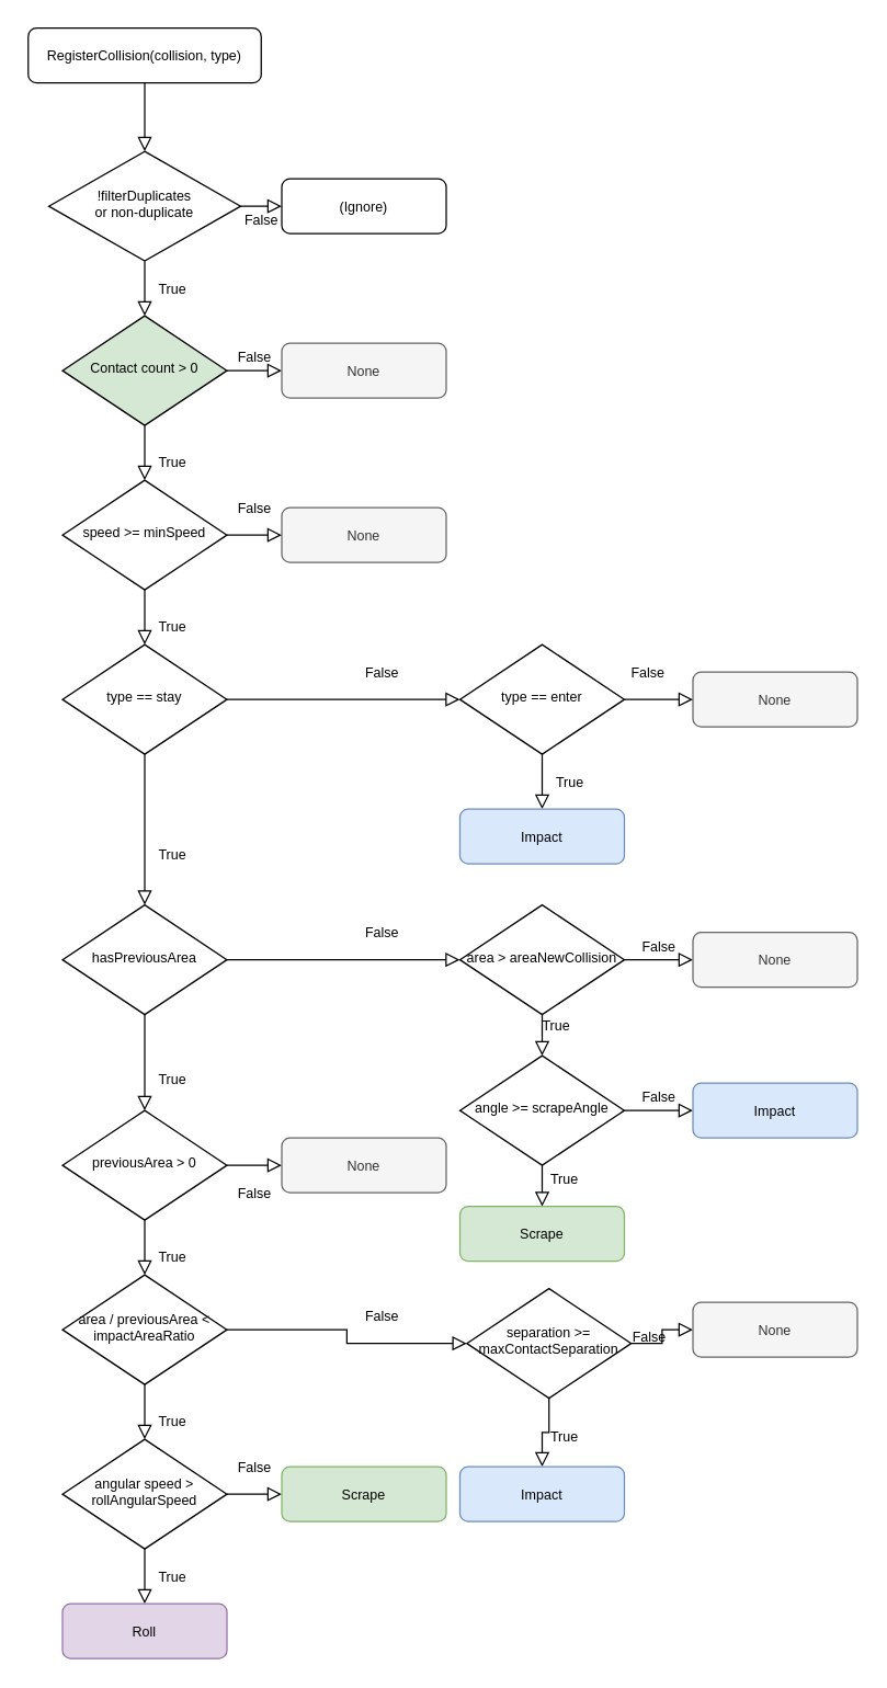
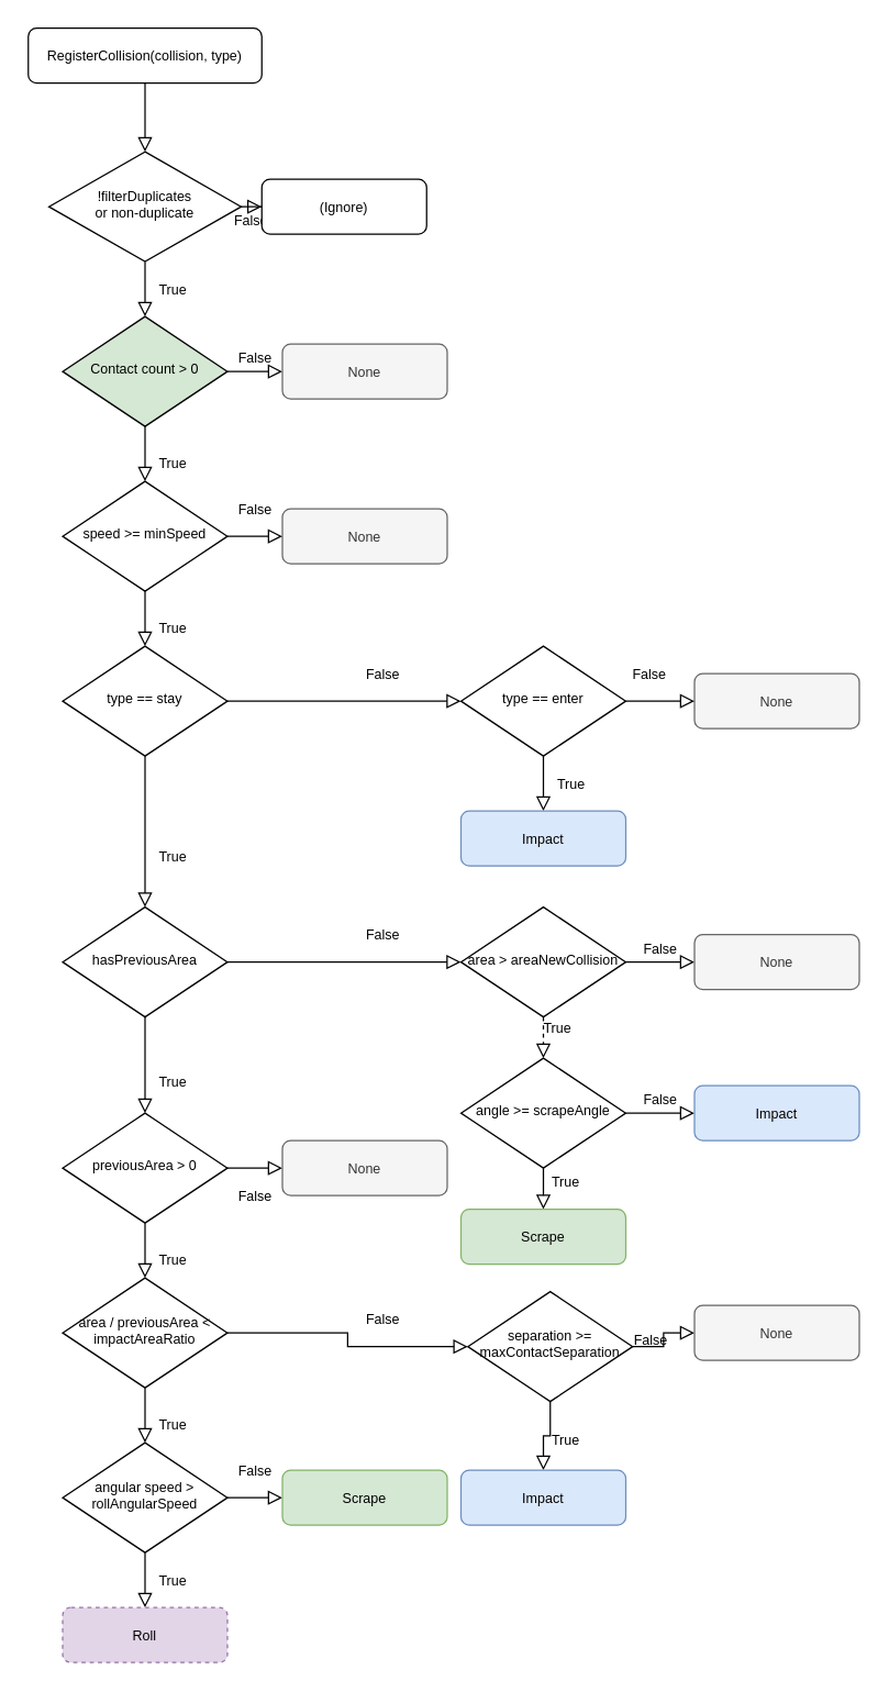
  <mxCell id="0" />
  <mxCell id="1" parent="0" />
  <mxCell id="2" value="" style="rounded=0;html=1;jettySize=auto;orthogonalLoop=1;fontSize=10;endArrow=block;endFill=0;endSize=8;strokeWidth=1;shadow=0;labelBackgroundColor=none;edgeStyle=orthogonalEdgeStyle;" parent="1" source="3" target="6" edge="1"><mxGeometry relative="1" as="geometry" /></mxCell>
  <mxCell id="3" value="RegisterCollision(collision, type)" style="rounded=1;whiteSpace=wrap;html=1;fontSize=10;glass=0;strokeWidth=1;shadow=0;" parent="1" vertex="1"><mxGeometry x="20" y="20" width="170" height="40" as="geometry" /></mxCell>
  <mxCell id="4" value="True" style="rounded=0;html=1;jettySize=auto;orthogonalLoop=1;fontSize=10;endArrow=block;endFill=0;endSize=8;strokeWidth=1;shadow=0;labelBackgroundColor=none;edgeStyle=orthogonalEdgeStyle;" parent="1" source="6" target="10" edge="1"><mxGeometry y="20" relative="1" as="geometry"><mxPoint as="offset" /></mxGeometry></mxCell>
  <mxCell id="5" value="False" style="edgeStyle=orthogonalEdgeStyle;rounded=0;html=1;jettySize=auto;orthogonalLoop=1;fontSize=10;endArrow=block;endFill=0;endSize=8;strokeWidth=1;shadow=0;labelBackgroundColor=none;" parent="1" source="6" target="7" edge="1"><mxGeometry y="10" relative="1" as="geometry"><mxPoint as="offset" /></mxGeometry></mxCell>
  <mxCell id="6" value="!filterDuplicates&lt;br&gt;&lt;div&gt;or non-duplicate&lt;/div&gt;" style="rhombus;whiteSpace=wrap;html=1;shadow=0;fontFamily=Helvetica;fontSize=10;align=center;strokeWidth=1;spacing=6;spacingTop=-4;" parent="1" vertex="1"><mxGeometry x="35" y="110" width="140" height="80" as="geometry" /></mxCell>
- <mxCell id="7" value="(Ignore)" style="rounded=1;whiteSpace=wrap;html=1;fontSize=10;glass=0;strokeWidth=1;shadow=0;" parent="1" vertex="1"><mxGeometry x="205" y="130" width="120" height="40" as="geometry" /></mxCell>
+ <mxCell id="7" value="(Ignore)" style="rounded=1;whiteSpace=wrap;html=1;fontSize=10;glass=0;strokeWidth=1;shadow=0;" parent="1" vertex="1"><mxGeometry x="190" y="130" width="120" height="40" as="geometry" /></mxCell>
  <mxCell id="8" value="True" style="rounded=0;html=1;jettySize=auto;orthogonalLoop=1;fontSize=10;endArrow=block;endFill=0;endSize=8;strokeWidth=1;shadow=0;labelBackgroundColor=none;edgeStyle=orthogonalEdgeStyle;entryX=0.5;entryY=0;entryDx=0;entryDy=0;exitX=0.5;exitY=1;exitDx=0;exitDy=0;" parent="1" source="49" target="36" edge="1"><mxGeometry x="0.333" y="20" relative="1" as="geometry"><mxPoint as="offset" /><mxPoint x="105" y="470" as="targetPoint" /><mxPoint x="105" y="370" as="sourcePoint" /></mxGeometry></mxCell>
  <mxCell id="9" value="False" style="edgeStyle=orthogonalEdgeStyle;rounded=0;html=1;jettySize=auto;orthogonalLoop=1;fontSize=10;endArrow=block;endFill=0;endSize=8;strokeWidth=1;shadow=0;labelBackgroundColor=none;" parent="1" source="10" target="11" edge="1"><mxGeometry y="10" relative="1" as="geometry"><mxPoint as="offset" /></mxGeometry></mxCell>
  <mxCell id="10" value="Contact count &amp;gt; 0" style="rhombus;whiteSpace=wrap;html=1;shadow=0;fontFamily=Helvetica;fontSize=10;align=center;strokeWidth=1;spacing=6;spacingTop=-4;fillColor=#d5e8d4;" parent="1" vertex="1"><mxGeometry x="45" y="230" width="120" height="80" as="geometry" /></mxCell>
  <mxCell id="11" value="None" style="rounded=1;whiteSpace=wrap;html=1;fontSize=10;glass=0;strokeWidth=1;shadow=0;fillColor=#f5f5f5;fontColor=#333333;strokeColor=#666666;" parent="1" vertex="1"><mxGeometry x="205" y="250" width="120" height="40" as="geometry" /></mxCell>
  <mxCell id="12" value="True" style="rounded=0;html=1;jettySize=auto;orthogonalLoop=1;fontSize=10;endArrow=block;endFill=0;endSize=8;strokeWidth=1;shadow=0;labelBackgroundColor=none;edgeStyle=orthogonalEdgeStyle;exitX=0.5;exitY=1;exitDx=0;exitDy=0;entryX=0.5;entryY=0;entryDx=0;entryDy=0;" parent="1" source="36" target="13" edge="1"><mxGeometry x="0.333" y="20" relative="1" as="geometry"><mxPoint as="offset" /><mxPoint x="105" y="580" as="sourcePoint" /><mxPoint x="105" y="610" as="targetPoint" /></mxGeometry></mxCell>
  <mxCell id="13" value="hasPreviousArea" style="rhombus;whiteSpace=wrap;html=1;shadow=0;fontFamily=Helvetica;fontSize=10;align=center;strokeWidth=1;spacing=6;spacingTop=-4;" parent="1" vertex="1"><mxGeometry x="45" y="660" width="120" height="80" as="geometry" /></mxCell>
  <mxCell id="14" value="False" style="rounded=0;html=1;jettySize=auto;orthogonalLoop=1;fontSize=10;endArrow=block;endFill=0;endSize=8;strokeWidth=1;shadow=0;labelBackgroundColor=none;edgeStyle=orthogonalEdgeStyle;exitX=1;exitY=0.5;exitDx=0;exitDy=0;entryX=0;entryY=0.5;entryDx=0;entryDy=0;" parent="1" source="13" target="15" edge="1"><mxGeometry x="0.333" y="20" relative="1" as="geometry"><mxPoint as="offset" /><mxPoint x="105" y="750" as="sourcePoint" /><mxPoint x="105" y="780" as="targetPoint" /></mxGeometry></mxCell>
  <mxCell id="15" value="area &amp;gt; areaNewCollision" style="rhombus;whiteSpace=wrap;html=1;shadow=0;fontFamily=Helvetica;fontSize=10;align=center;strokeWidth=1;spacing=6;spacingTop=-4;" parent="1" vertex="1"><mxGeometry x="335" y="660" width="120" height="80" as="geometry" /></mxCell>
- <mxCell id="16" value="True" style="edgeStyle=orthogonalEdgeStyle;rounded=0;html=1;jettySize=auto;orthogonalLoop=1;fontSize=10;endArrow=block;endFill=0;endSize=8;strokeWidth=1;shadow=0;labelBackgroundColor=none;exitX=0.5;exitY=1;exitDx=0;exitDy=0;entryX=0.5;entryY=0;entryDx=0;entryDy=0;" parent="1" source="15" target="17" edge="1"><mxGeometry x="-0.5" y="10" relative="1" as="geometry"><mxPoint as="offset" /><mxPoint x="175" y="820" as="sourcePoint" /><mxPoint x="215" y="820" as="targetPoint" /></mxGeometry></mxCell>
+ <mxCell id="16" value="True" style="edgeStyle=orthogonalEdgeStyle;rounded=0;html=1;jettySize=auto;orthogonalLoop=1;fontSize=10;endArrow=block;endFill=0;endSize=8;strokeWidth=1;shadow=0;labelBackgroundColor=none;exitX=0.5;exitY=1;exitDx=0;exitDy=0;entryX=0.5;entryY=0;entryDx=0;entryDy=0;dashed=1;" parent="1" source="15" target="17" edge="1"><mxGeometry x="-0.5" y="10" relative="1" as="geometry"><mxPoint as="offset" /><mxPoint x="175" y="820" as="sourcePoint" /><mxPoint x="215" y="820" as="targetPoint" /></mxGeometry></mxCell>
  <mxCell id="17" value="angle &amp;gt;= scrapeAngle" style="rhombus;whiteSpace=wrap;html=1;shadow=0;fontFamily=Helvetica;fontSize=10;align=center;strokeWidth=1;spacing=6;spacingTop=-4;" parent="1" vertex="1"><mxGeometry x="335" y="770" width="120" height="80" as="geometry" /></mxCell>
  <mxCell id="18" value="False" style="edgeStyle=orthogonalEdgeStyle;rounded=0;html=1;jettySize=auto;orthogonalLoop=1;fontSize=10;endArrow=block;endFill=0;endSize=8;strokeWidth=1;shadow=0;labelBackgroundColor=none;exitX=1;exitY=0.5;exitDx=0;exitDy=0;" parent="1" source="17" target="19" edge="1"><mxGeometry y="10" relative="1" as="geometry"><mxPoint as="offset" /><mxPoint x="335" y="820" as="sourcePoint" /></mxGeometry></mxCell>
  <mxCell id="19" value="Impact" style="rounded=1;whiteSpace=wrap;html=1;fontSize=10;glass=0;strokeWidth=1;shadow=0;fillColor=#dae8fc;strokeColor=#6c8ebf;" parent="1" vertex="1"><mxGeometry x="505" y="790" width="120" height="40" as="geometry" /></mxCell>
  <mxCell id="20" value="True" style="edgeStyle=orthogonalEdgeStyle;rounded=0;html=1;jettySize=auto;orthogonalLoop=1;fontSize=10;endArrow=block;endFill=0;endSize=8;strokeWidth=1;shadow=0;labelBackgroundColor=none;exitX=0.5;exitY=1;exitDx=0;exitDy=0;" parent="1" source="17" target="21" edge="1"><mxGeometry x="0.201" y="16" relative="1" as="geometry"><mxPoint as="offset" /><mxPoint x="175" y="910" as="sourcePoint" /></mxGeometry></mxCell>
  <mxCell id="21" value="Scrape" style="rounded=1;whiteSpace=wrap;html=1;fontSize=10;glass=0;strokeWidth=1;shadow=0;fillColor=#d5e8d4;strokeColor=#82b366;" parent="1" vertex="1"><mxGeometry x="335" y="880" width="120" height="40" as="geometry" /></mxCell>
  <mxCell id="22" value="False" style="edgeStyle=orthogonalEdgeStyle;rounded=0;html=1;jettySize=auto;orthogonalLoop=1;fontSize=10;endArrow=block;endFill=0;endSize=8;strokeWidth=1;shadow=0;labelBackgroundColor=none;exitX=1;exitY=0.5;exitDx=0;exitDy=0;" parent="1" source="15" target="23" edge="1"><mxGeometry y="10" relative="1" as="geometry"><mxPoint as="offset" /><mxPoint x="315" y="630" as="sourcePoint" /></mxGeometry></mxCell>
  <mxCell id="23" value="None" style="rounded=1;whiteSpace=wrap;html=1;fontSize=10;glass=0;strokeWidth=1;shadow=0;fillColor=#f5f5f5;fontColor=#333333;strokeColor=#666666;" parent="1" vertex="1"><mxGeometry x="505" y="680" width="120" height="40" as="geometry" /></mxCell>
  <mxCell id="24" value="True" style="rounded=0;html=1;jettySize=auto;orthogonalLoop=1;fontSize=10;endArrow=block;endFill=0;endSize=8;strokeWidth=1;shadow=0;labelBackgroundColor=none;edgeStyle=orthogonalEdgeStyle;exitX=0.5;exitY=1;exitDx=0;exitDy=0;entryX=0.5;entryY=0;entryDx=0;entryDy=0;" parent="1" source="13" target="25" edge="1"><mxGeometry x="0.333" y="20" relative="1" as="geometry"><mxPoint as="offset" /><mxPoint x="105" y="750" as="sourcePoint" /><mxPoint x="105" y="780" as="targetPoint" /></mxGeometry></mxCell>
  <mxCell id="25" value="previousArea &amp;gt; 0" style="rhombus;whiteSpace=wrap;html=1;shadow=0;fontFamily=Helvetica;fontSize=10;align=center;strokeWidth=1;spacing=6;spacingTop=-4;" parent="1" vertex="1"><mxGeometry x="45" y="810" width="120" height="80" as="geometry" /></mxCell>
  <mxCell id="26" value="False" style="edgeStyle=orthogonalEdgeStyle;rounded=0;html=1;jettySize=auto;orthogonalLoop=1;fontSize=10;endArrow=block;endFill=0;endSize=8;strokeWidth=1;shadow=0;labelBackgroundColor=none;exitX=1;exitY=0.5;exitDx=0;exitDy=0;" parent="1" source="25" target="27" edge="1"><mxGeometry y="-20" relative="1" as="geometry"><mxPoint as="offset" /><mxPoint x="175" y="810" as="sourcePoint" /></mxGeometry></mxCell>
  <mxCell id="27" value="None" style="rounded=1;whiteSpace=wrap;html=1;fontSize=10;glass=0;strokeWidth=1;shadow=0;fillColor=#f5f5f5;fontColor=#333333;strokeColor=#666666;" parent="1" vertex="1"><mxGeometry x="205" y="830" width="120" height="40" as="geometry" /></mxCell>
  <mxCell id="28" value="True" style="rounded=0;html=1;jettySize=auto;orthogonalLoop=1;fontSize=10;endArrow=block;endFill=0;endSize=8;strokeWidth=1;shadow=0;labelBackgroundColor=none;edgeStyle=orthogonalEdgeStyle;exitX=0.5;exitY=1;exitDx=0;exitDy=0;entryX=0.5;entryY=0;entryDx=0;entryDy=0;" parent="1" source="25" target="29" edge="1"><mxGeometry x="0.333" y="20" relative="1" as="geometry"><mxPoint as="offset" /><mxPoint x="105" y="910" as="sourcePoint" /><mxPoint x="105" y="940" as="targetPoint" /></mxGeometry></mxCell>
  <mxCell id="29" value="area / previousArea &amp;lt; impactAreaRatio" style="rhombus;whiteSpace=wrap;html=1;shadow=0;fontFamily=Helvetica;fontSize=10;align=center;strokeWidth=1;spacing=6;spacingTop=-4;" parent="1" vertex="1"><mxGeometry x="45" y="930" width="120" height="80" as="geometry" /></mxCell>
  <mxCell id="30" value="True" style="rounded=0;html=1;jettySize=auto;orthogonalLoop=1;fontSize=10;endArrow=block;endFill=0;endSize=8;strokeWidth=1;shadow=0;labelBackgroundColor=none;edgeStyle=orthogonalEdgeStyle;entryX=0.5;entryY=0;entryDx=0;entryDy=0;exitX=0.5;exitY=1;exitDx=0;exitDy=0;" parent="1" source="29" target="31" edge="1"><mxGeometry x="0.333" y="20" relative="1" as="geometry"><mxPoint as="offset" /><mxPoint x="175" y="970" as="sourcePoint" /><mxPoint x="105" y="1050" as="targetPoint" /></mxGeometry></mxCell>
  <mxCell id="31" value="angular speed &amp;gt; rollAngularSpeed" style="rhombus;whiteSpace=wrap;html=1;shadow=0;fontFamily=Helvetica;fontSize=10;align=center;strokeWidth=1;spacing=6;spacingTop=-4;" parent="1" vertex="1"><mxGeometry x="45" y="1050" width="120" height="80" as="geometry" /></mxCell>
  <mxCell id="32" value="True" style="edgeStyle=orthogonalEdgeStyle;rounded=0;html=1;jettySize=auto;orthogonalLoop=1;fontSize=10;endArrow=block;endFill=0;endSize=8;strokeWidth=1;shadow=0;labelBackgroundColor=none;exitX=0.5;exitY=1;exitDx=0;exitDy=0;" parent="1" source="31" target="33" edge="1"><mxGeometry y="20" relative="1" as="geometry"><mxPoint as="offset" /><mxPoint x="335" y="970" as="sourcePoint" /></mxGeometry></mxCell>
- <mxCell id="33" value="Roll" style="rounded=1;whiteSpace=wrap;html=1;fontSize=10;glass=0;strokeWidth=1;shadow=0;fillColor=#e1d5e7;strokeColor=#9673a6;" parent="1" vertex="1"><mxGeometry x="45" y="1170" width="120" height="40" as="geometry" /></mxCell>
+ <mxCell id="33" value="Roll" style="rounded=1;whiteSpace=wrap;html=1;fontSize=10;glass=0;strokeWidth=1;shadow=0;fillColor=#e1d5e7;strokeColor=#9673a6;dashed=1;" parent="1" vertex="1"><mxGeometry x="45" y="1170" width="120" height="40" as="geometry" /></mxCell>
  <mxCell id="34" value="False" style="edgeStyle=orthogonalEdgeStyle;rounded=0;html=1;jettySize=auto;orthogonalLoop=1;fontSize=10;endArrow=block;endFill=0;endSize=8;strokeWidth=1;shadow=0;labelBackgroundColor=none;exitX=1;exitY=0.5;exitDx=0;exitDy=0;" parent="1" source="31" target="35" edge="1"><mxGeometry y="20" relative="1" as="geometry"><mxPoint as="offset" /><mxPoint x="335" y="1140" as="sourcePoint" /></mxGeometry></mxCell>
  <mxCell id="35" value="Scrape" style="rounded=1;whiteSpace=wrap;html=1;fontSize=10;glass=0;strokeWidth=1;shadow=0;fillColor=#d5e8d4;strokeColor=#82b366;" parent="1" vertex="1"><mxGeometry x="205" y="1070" width="120" height="40" as="geometry" /></mxCell>
  <mxCell id="36" value="type == stay" style="rhombus;whiteSpace=wrap;html=1;shadow=0;fontFamily=Helvetica;fontSize=10;align=center;strokeWidth=1;spacing=6;spacingTop=-4;" parent="1" vertex="1"><mxGeometry x="45" y="470" width="120" height="80" as="geometry" /></mxCell>
  <mxCell id="37" value="None" style="rounded=1;whiteSpace=wrap;html=1;fontSize=10;glass=0;strokeWidth=1;shadow=0;fillColor=#f5f5f5;fontColor=#333333;strokeColor=#666666;" parent="1" vertex="1"><mxGeometry x="505" y="490" width="120" height="40" as="geometry" /></mxCell>
  <mxCell id="38" value="False" style="rounded=0;html=1;jettySize=auto;orthogonalLoop=1;fontSize=10;endArrow=block;endFill=0;endSize=8;strokeWidth=1;shadow=0;labelBackgroundColor=none;edgeStyle=orthogonalEdgeStyle;exitX=1;exitY=0.5;exitDx=0;exitDy=0;entryX=0;entryY=0.5;entryDx=0;entryDy=0;" parent="1" source="48" target="37" edge="1"><mxGeometry x="-0.333" y="20" relative="1" as="geometry"><mxPoint as="offset" /><mxPoint x="555" y="220" as="sourcePoint" /><mxPoint x="545" y="450" as="targetPoint" /></mxGeometry></mxCell>
  <mxCell id="39" value="True" style="edgeStyle=orthogonalEdgeStyle;rounded=0;html=1;jettySize=auto;orthogonalLoop=1;fontSize=10;endArrow=block;endFill=0;endSize=8;strokeWidth=1;shadow=0;labelBackgroundColor=none;exitX=0.5;exitY=1;exitDx=0;exitDy=0;" parent="1" source="48" target="40" edge="1"><mxGeometry y="20" relative="1" as="geometry"><mxPoint as="offset" /><mxPoint x="615" y="410" as="sourcePoint" /></mxGeometry></mxCell>
  <mxCell id="40" value="Impact" style="rounded=1;whiteSpace=wrap;html=1;fontSize=10;glass=0;strokeWidth=1;shadow=0;fillColor=#dae8fc;strokeColor=#6c8ebf;" parent="1" vertex="1"><mxGeometry x="335" y="590" width="120" height="40" as="geometry" /></mxCell>
  <mxCell id="41" value="False" style="rounded=0;html=1;jettySize=auto;orthogonalLoop=1;fontSize=10;endArrow=block;endFill=0;endSize=8;strokeWidth=1;shadow=0;labelBackgroundColor=none;edgeStyle=orthogonalEdgeStyle;exitX=1;exitY=0.5;exitDx=0;exitDy=0;entryX=0;entryY=0.5;entryDx=0;entryDy=0;" parent="1" source="29" target="42" edge="1"><mxGeometry x="0.333" y="20" relative="1" as="geometry"><mxPoint as="offset" /><mxPoint x="175" y="970" as="sourcePoint" /><mxPoint x="115" y="1050" as="targetPoint" /></mxGeometry></mxCell>
  <mxCell id="42" value="separation &amp;gt;= maxContactSeparation" style="rhombus;whiteSpace=wrap;html=1;shadow=0;fontFamily=Helvetica;fontSize=10;align=center;strokeWidth=1;spacing=6;spacingTop=-4;" parent="1" vertex="1"><mxGeometry x="340" y="940" width="120" height="80" as="geometry" /></mxCell>
  <mxCell id="43" value="True" style="edgeStyle=orthogonalEdgeStyle;rounded=0;html=1;jettySize=auto;orthogonalLoop=1;fontSize=10;endArrow=block;endFill=0;endSize=8;strokeWidth=1;shadow=0;labelBackgroundColor=none;exitX=0.5;exitY=1;exitDx=0;exitDy=0;" parent="1" source="42" target="44" edge="1"><mxGeometry x="0.201" y="16" relative="1" as="geometry"><mxPoint as="offset" /><mxPoint x="395" y="1020" as="sourcePoint" /></mxGeometry></mxCell>
  <mxCell id="44" value="Impact" style="rounded=1;whiteSpace=wrap;html=1;fontSize=10;glass=0;strokeWidth=1;shadow=0;fillColor=#dae8fc;strokeColor=#6c8ebf;" parent="1" vertex="1"><mxGeometry x="335" y="1070" width="120" height="40" as="geometry" /></mxCell>
  <mxCell id="45" value="False" style="edgeStyle=orthogonalEdgeStyle;rounded=0;html=1;jettySize=auto;orthogonalLoop=1;fontSize=10;endArrow=block;endFill=0;endSize=8;strokeWidth=1;shadow=0;labelBackgroundColor=none;exitX=1;exitY=0.5;exitDx=0;exitDy=0;" parent="1" source="42" target="46" edge="1"><mxGeometry y="10" relative="1" as="geometry"><mxPoint as="offset" /><mxPoint x="475" y="980" as="sourcePoint" /></mxGeometry></mxCell>
  <mxCell id="46" value="None" style="rounded=1;whiteSpace=wrap;html=1;fontSize=10;glass=0;strokeWidth=1;shadow=0;fillColor=#f5f5f5;fontColor=#333333;strokeColor=#666666;" parent="1" vertex="1"><mxGeometry x="505" y="950" width="120" height="40" as="geometry" /></mxCell>
  <mxCell id="47" value="False" style="rounded=0;html=1;jettySize=auto;orthogonalLoop=1;fontSize=10;endArrow=block;endFill=0;endSize=8;strokeWidth=1;shadow=0;labelBackgroundColor=none;edgeStyle=orthogonalEdgeStyle;entryX=0;entryY=0.5;entryDx=0;entryDy=0;exitX=1;exitY=0.5;exitDx=0;exitDy=0;" parent="1" source="36" target="48" edge="1"><mxGeometry x="0.333" y="20" relative="1" as="geometry"><mxPoint as="offset" /><mxPoint x="175" y="510" as="sourcePoint" /><mxPoint x="105" y="590" as="targetPoint" /></mxGeometry></mxCell>
  <mxCell id="48" value="type == enter" style="rhombus;whiteSpace=wrap;html=1;shadow=0;fontFamily=Helvetica;fontSize=10;align=center;strokeWidth=1;spacing=6;spacingTop=-4;" parent="1" vertex="1"><mxGeometry x="335" y="470" width="120" height="80" as="geometry" /></mxCell>
  <mxCell id="49" value="speed &amp;gt;= minSpeed" style="rhombus;whiteSpace=wrap;html=1;shadow=0;fontFamily=Helvetica;fontSize=10;align=center;strokeWidth=1;spacing=6;spacingTop=-4;" vertex="1" parent="1"><mxGeometry x="45" y="350" width="120" height="80" as="geometry" /></mxCell>
  <mxCell id="50" value="None" style="rounded=1;whiteSpace=wrap;html=1;fontSize=10;glass=0;strokeWidth=1;shadow=0;fillColor=#f5f5f5;fontColor=#333333;strokeColor=#666666;" vertex="1" parent="1"><mxGeometry x="205" y="370" width="120" height="40" as="geometry" /></mxCell>
  <mxCell id="51" value="True" style="rounded=0;html=1;jettySize=auto;orthogonalLoop=1;fontSize=10;endArrow=block;endFill=0;endSize=8;strokeWidth=1;shadow=0;labelBackgroundColor=none;edgeStyle=orthogonalEdgeStyle;entryX=0.5;entryY=0;entryDx=0;entryDy=0;exitX=0.5;exitY=1;exitDx=0;exitDy=0;" edge="1" parent="1" source="10" target="49"><mxGeometry x="0.333" y="20" relative="1" as="geometry"><mxPoint as="offset" /><mxPoint x="115" y="480" as="targetPoint" /><mxPoint x="115" y="380" as="sourcePoint" /></mxGeometry></mxCell>
  <mxCell id="52" value="False" style="rounded=0;html=1;jettySize=auto;orthogonalLoop=1;fontSize=10;endArrow=block;endFill=0;endSize=8;strokeWidth=1;shadow=0;labelBackgroundColor=none;edgeStyle=orthogonalEdgeStyle;entryX=0;entryY=0.5;entryDx=0;entryDy=0;exitX=1;exitY=0.5;exitDx=0;exitDy=0;" edge="1" parent="1" source="49" target="50"><mxGeometry y="20" relative="1" as="geometry"><mxPoint as="offset" /><mxPoint x="125" y="490" as="targetPoint" /><mxPoint x="125" y="390" as="sourcePoint" /></mxGeometry></mxCell>
